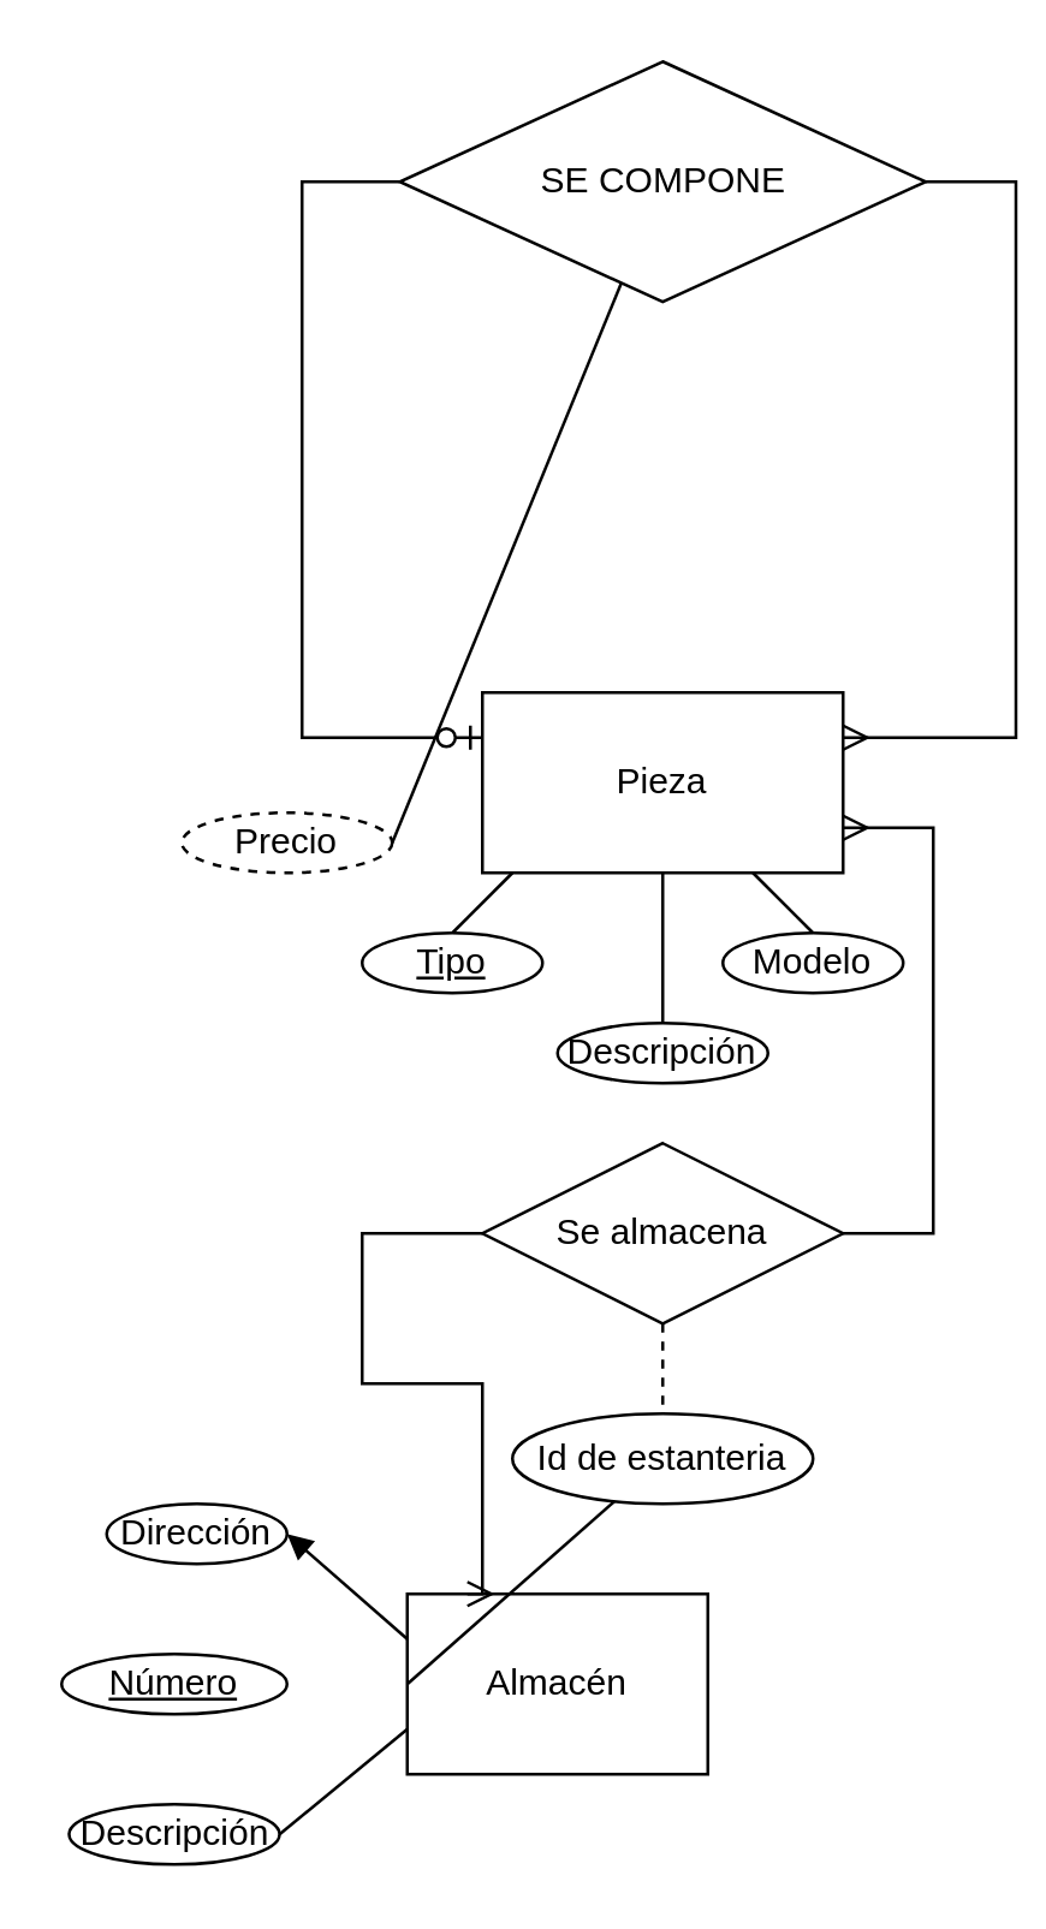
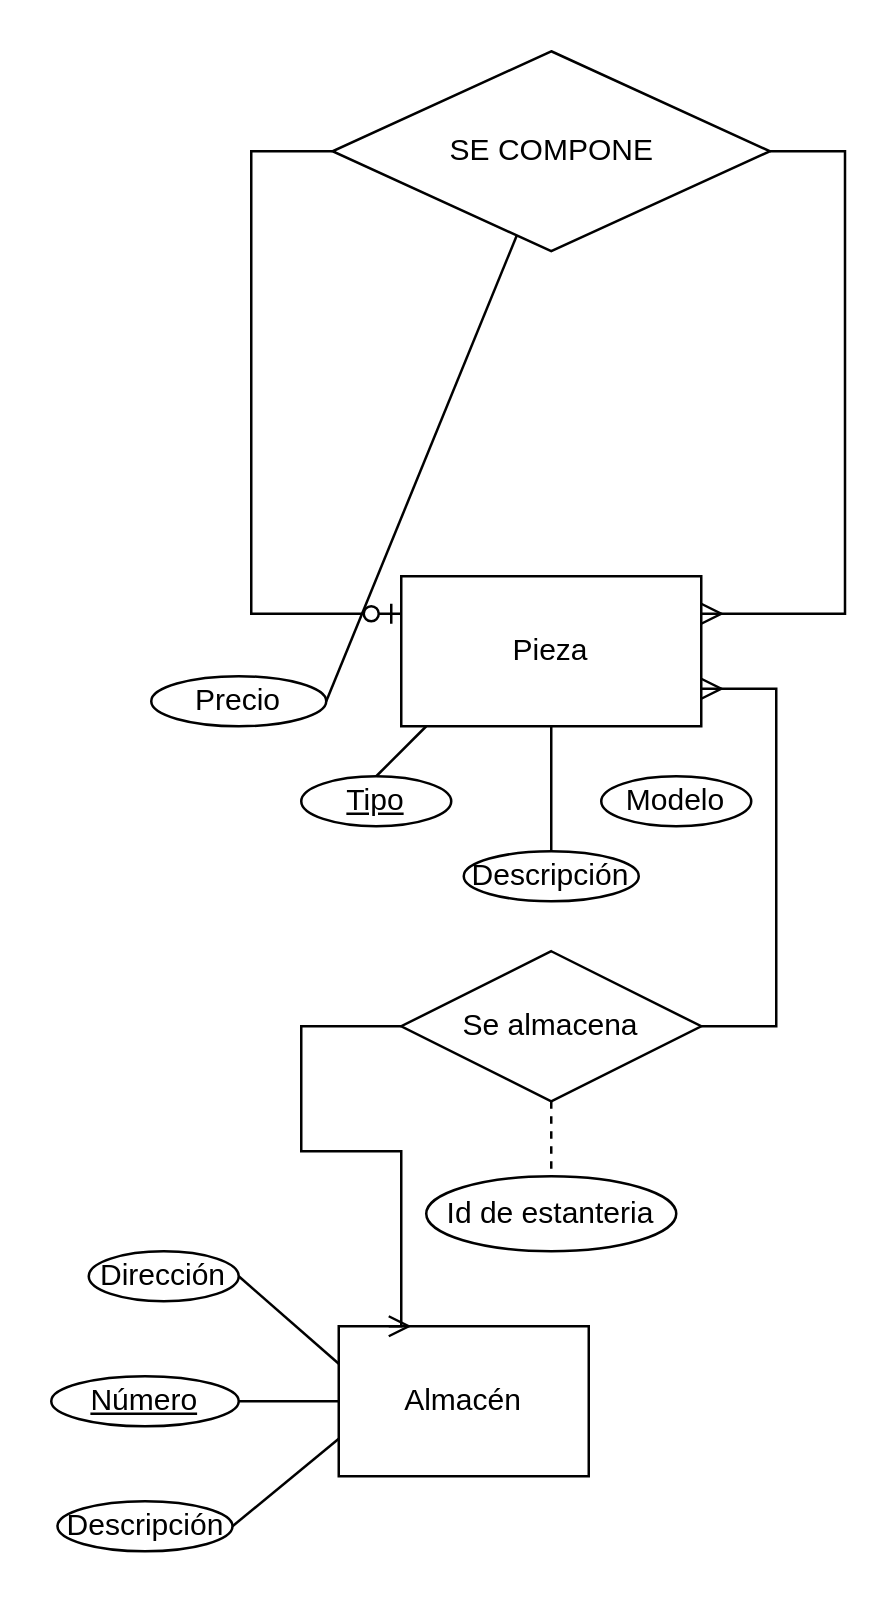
  <mxCell id="0" />
  <mxCell id="1" parent="0" />
  <mxCell id="2" value="Pieza" style="rounded=0;whiteSpace=wrap;html=1;" vertex="1" parent="1"><mxGeometry x="160" y="230" width="120" height="60" as="geometry" /></mxCell>
  <mxCell id="3" value="&lt;u&gt;Tipo&lt;/u&gt;" style="ellipse;whiteSpace=wrap;html=1;" vertex="1" parent="1"><mxGeometry x="120" y="310" width="60" height="20" as="geometry" /></mxCell>
  <mxCell id="4" value="Modelo" style="ellipse;whiteSpace=wrap;html=1;" vertex="1" parent="1"><mxGeometry x="240" y="310" width="60" height="20" as="geometry" /></mxCell>
  <mxCell id="5" value="" style="endArrow=none;html=1;rounded=0;" edge="1" parent="1"><mxGeometry width="50" height="50" relative="1" as="geometry"><mxPoint x="150" y="310" as="sourcePoint" /><mxPoint x="170" y="290" as="targetPoint" /></mxGeometry></mxCell>
- <mxCell id="6" value="" style="endArrow=none;html=1;rounded=0;exitX=0.5;exitY=0;exitDx=0;exitDy=0;" edge="1" parent="1" source="4" target="2"><mxGeometry width="50" height="50" relative="1" as="geometry"><mxPoint x="190" y="340" as="sourcePoint" /><mxPoint x="240" y="290" as="targetPoint" /></mxGeometry></mxCell>
  <mxCell id="7" value="Descripción" style="ellipse;whiteSpace=wrap;html=1;" vertex="1" parent="1"><mxGeometry x="185" y="340" width="70" height="20" as="geometry" /></mxCell>
  <mxCell id="8" value="" style="endArrow=none;html=1;rounded=0;entryX=0.5;entryY=1;entryDx=0;entryDy=0;exitX=0.5;exitY=0;exitDx=0;exitDy=0;" edge="1" parent="1" source="7" target="2"><mxGeometry width="50" height="50" relative="1" as="geometry"><mxPoint x="190" y="340" as="sourcePoint" /><mxPoint x="240" y="290" as="targetPoint" /></mxGeometry></mxCell>
  <mxCell id="9" style="edgeStyle=orthogonalEdgeStyle;rounded=0;orthogonalLoop=1;jettySize=auto;html=1;exitX=0.5;exitY=1;exitDx=0;exitDy=0;" edge="1" parent="1" source="4" target="4"><mxGeometry relative="1" as="geometry" /></mxCell>
- <mxCell id="10" value="Precio" style="ellipse;whiteSpace=wrap;html=1;dashed=1;" vertex="1" parent="1"><mxGeometry x="60" y="270" width="70" height="20" as="geometry" /></mxCell>
+ <mxCell id="10" value="Precio" style="ellipse;whiteSpace=wrap;html=1;" vertex="1" parent="1"><mxGeometry x="60" y="270" width="70" height="20" as="geometry" /></mxCell>
  <mxCell id="11" value="" style="endArrow=none;html=1;rounded=0;exitX=1;exitY=0.5;exitDx=0;exitDy=0;" edge="1" parent="1" source="10" target="12"><mxGeometry width="50" height="50" relative="1" as="geometry"><mxPoint x="50" y="340" as="sourcePoint" /><mxPoint x="100" y="290" as="targetPoint" /></mxGeometry></mxCell>
  <mxCell id="12" value="SE COMPONE" style="rhombus;whiteSpace=wrap;html=1;" vertex="1" parent="1"><mxGeometry x="132.5" y="20" width="175" height="80" as="geometry" /></mxCell>
  <mxCell id="13" value="" style="edgeStyle=entityRelationEdgeStyle;fontSize=12;html=1;endArrow=ERmany;rounded=0;entryX=1;entryY=0.25;entryDx=0;entryDy=0;" edge="1" parent="1" source="12" target="2"><mxGeometry width="100" height="100" relative="1" as="geometry"><mxPoint x="290" y="120" as="sourcePoint" /><mxPoint x="310" y="239" as="targetPoint" /></mxGeometry></mxCell>
  <mxCell id="14" value="" style="edgeStyle=orthogonalEdgeStyle;fontSize=12;html=1;endArrow=ERzeroToOne;endFill=1;rounded=0;entryX=0;entryY=0.25;entryDx=0;entryDy=0;exitX=0;exitY=0.5;exitDx=0;exitDy=0;" edge="1" parent="1" source="12" target="2"><mxGeometry width="100" height="100" relative="1" as="geometry"><mxPoint x="100" y="120" as="sourcePoint" /><mxPoint x="120" y="200" as="targetPoint" /><Array as="points"><mxPoint x="100" y="60" /><mxPoint x="100" y="245" /></Array></mxGeometry></mxCell>
  <mxCell id="15" value="Almacén" style="rounded=0;whiteSpace=wrap;html=1;" vertex="1" parent="1"><mxGeometry x="135" y="530" width="100" height="60" as="geometry" /></mxCell>
  <mxCell id="16" value="&lt;u&gt;Número&lt;/u&gt;" style="ellipse;whiteSpace=wrap;html=1;" vertex="1" parent="1"><mxGeometry x="20" y="550" width="75" height="20" as="geometry" /></mxCell>
- <mxCell id="17" value="" style="endArrow=none;html=1;rounded=0;exitX=0;exitY=0.5;exitDx=0;exitDy=0;" edge="1" parent="1" source="15" target="24"><mxGeometry relative="1" as="geometry"><mxPoint x="120" y="580" as="sourcePoint" /><mxPoint x="280" y="580" as="targetPoint" /></mxGeometry></mxCell>
+ <mxCell id="17" value="" style="endArrow=none;html=1;rounded=0;entryX=1;entryY=0.5;entryDx=0;entryDy=0;exitX=0;exitY=0.5;exitDx=0;exitDy=0;" edge="1" parent="1" source="15" target="16"><mxGeometry relative="1" as="geometry"><mxPoint x="120" y="580" as="sourcePoint" /><mxPoint x="280" y="580" as="targetPoint" /></mxGeometry></mxCell>
  <mxCell id="18" value="Descripción" style="ellipse;whiteSpace=wrap;html=1;" vertex="1" parent="1"><mxGeometry x="22.5" y="600" width="70" height="20" as="geometry" /></mxCell>
  <mxCell id="19" value="" style="endArrow=none;html=1;rounded=0;entryX=1;entryY=0.5;entryDx=0;entryDy=0;exitX=0;exitY=0.75;exitDx=0;exitDy=0;" edge="1" parent="1" source="15" target="18"><mxGeometry width="50" height="50" relative="1" as="geometry"><mxPoint x="230" y="350" as="sourcePoint" /><mxPoint x="230" y="300" as="targetPoint" /></mxGeometry></mxCell>
  <mxCell id="20" value="Dirección" style="ellipse;whiteSpace=wrap;html=1;" vertex="1" parent="1"><mxGeometry x="35" y="500" width="60" height="20" as="geometry" /></mxCell>
- <mxCell id="21" value="" style="endArrow=block;html=1;rounded=0;entryX=1;entryY=0.5;entryDx=0;entryDy=0;exitX=0;exitY=0.25;exitDx=0;exitDy=0;" edge="1" parent="1" source="15" target="20"><mxGeometry width="50" height="50" relative="1" as="geometry"><mxPoint x="230" y="350" as="sourcePoint" /><mxPoint x="230" y="300" as="targetPoint" /></mxGeometry></mxCell>
+ <mxCell id="21" value="" style="endArrow=none;html=1;rounded=0;entryX=1;entryY=0.5;entryDx=0;entryDy=0;exitX=0;exitY=0.25;exitDx=0;exitDy=0;" edge="1" parent="1" source="15" target="20"><mxGeometry width="50" height="50" relative="1" as="geometry"><mxPoint x="230" y="350" as="sourcePoint" /><mxPoint x="230" y="300" as="targetPoint" /></mxGeometry></mxCell>
  <mxCell id="22" value="Se almacena" style="shape=rhombus;perimeter=rhombusPerimeter;whiteSpace=wrap;html=1;align=center;" vertex="1" parent="1"><mxGeometry x="160" y="380" width="120" height="60" as="geometry" /></mxCell>
  <mxCell id="23" value="" style="edgeStyle=entityRelationEdgeStyle;fontSize=12;html=1;endArrow=ERmany;rounded=0;entryX=1;entryY=0.75;entryDx=0;entryDy=0;exitX=1;exitY=0.5;exitDx=0;exitDy=0;" edge="1" parent="1" source="22" target="2"><mxGeometry width="100" height="100" relative="1" as="geometry"><mxPoint x="320" y="570" as="sourcePoint" /><mxPoint x="420" y="470" as="targetPoint" /></mxGeometry></mxCell>
  <mxCell id="24" value="Id de estanteria" style="ellipse;whiteSpace=wrap;html=1;align=center;" vertex="1" parent="1"><mxGeometry x="170" y="470" width="100" height="30" as="geometry" /></mxCell>
  <mxCell id="25" value="" style="endArrow=none;html=1;rounded=0;exitX=0.5;exitY=1;exitDx=0;exitDy=0;entryX=0.5;entryY=0;entryDx=0;entryDy=0;dashed=1;" edge="1" parent="1" source="22" target="24"><mxGeometry relative="1" as="geometry"><mxPoint x="280" y="440" as="sourcePoint" /><mxPoint x="440" y="440" as="targetPoint" /></mxGeometry></mxCell>
  <mxCell id="26" value="" style="edgeStyle=orthogonalEdgeStyle;fontSize=12;html=1;endArrow=ERmany;rounded=0;exitX=0;exitY=0.5;exitDx=0;exitDy=0;entryX=0.2;entryY=0;entryDx=0;entryDy=0;entryPerimeter=0;" edge="1" parent="1" source="22" target="15"><mxGeometry width="100" height="100" relative="1" as="geometry"><mxPoint x="30" y="360" as="sourcePoint" /><mxPoint x="160" y="510" as="targetPoint" /><Array as="points"><mxPoint x="120" y="410" /><mxPoint x="120" y="460" /><mxPoint x="160" y="460" /></Array></mxGeometry></mxCell>
